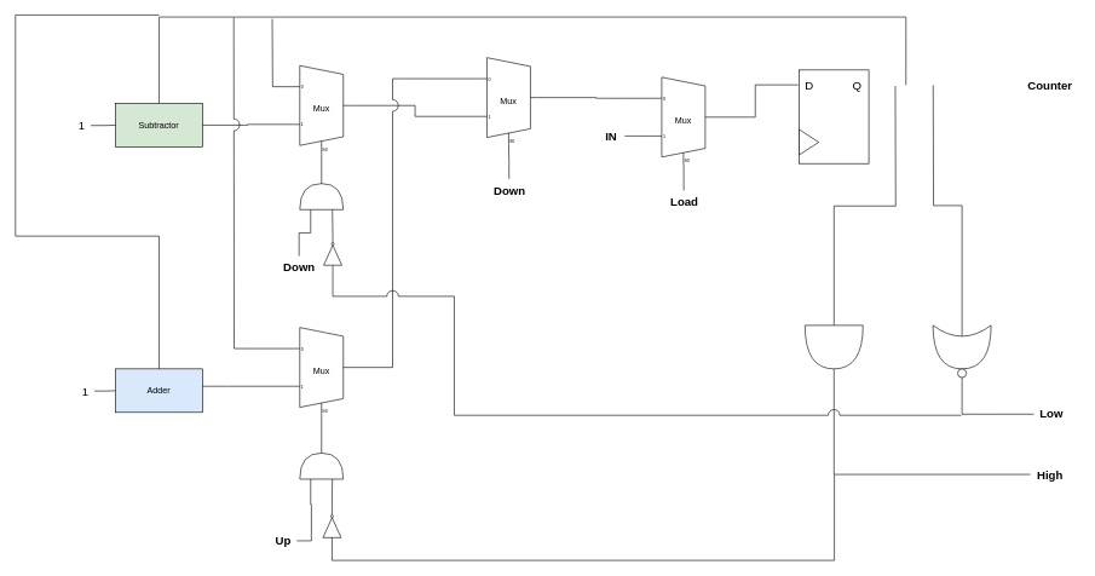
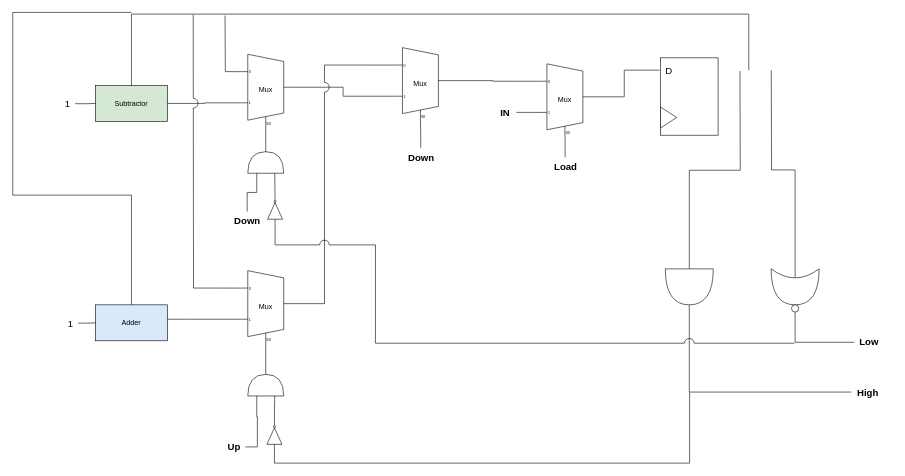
  <mxCell id="0" />
  <mxCell id="1" parent="0" />
  <mxCell id="2" value="" style="rounded=0;whiteSpace=wrap;html=1;" parent="1" vertex="1"><mxGeometry x="1100.5" y="96" width="96" height="129" as="geometry" /></mxCell>
  <mxCell id="3" value="" style="triangle;whiteSpace=wrap;html=1;" parent="1" vertex="1"><mxGeometry x="1100.5" y="178" width="27" height="35" as="geometry" /></mxCell>
  <mxCell id="4" value="D" style="text;html=1;align=center;verticalAlign=middle;resizable=0;points=[];autosize=1;strokeColor=none;fillColor=none;fontSize=16;" parent="1" vertex="1"><mxGeometry x="1099" y="101" width="30" height="31" as="geometry" /></mxCell>
- <mxCell id="5" value="Q" style="text;html=1;align=center;verticalAlign=middle;resizable=0;points=[];autosize=1;strokeColor=none;fillColor=none;fontSize=16;" parent="1" vertex="1"><mxGeometry x="1164.5" y="101" width="30" height="31" as="geometry" /></mxCell>
  <mxCell id="6" style="edgeStyle=orthogonalEdgeStyle;rounded=0;orthogonalLoop=1;jettySize=auto;html=1;exitX=1;exitY=0.5;exitDx=0;exitDy=-5;exitPerimeter=0;endArrow=none;endFill=0;" edge="1" parent="1" source="7" target="4"><mxGeometry relative="1" as="geometry" /></mxCell>
  <mxCell id="7" value="Mux" style="shadow=0;dashed=0;align=center;html=1;strokeWidth=1;shape=mxgraph.electrical.abstract.mux2;whiteSpace=wrap;" parent="1" vertex="1"><mxGeometry x="901" y="106" width="80" height="120" as="geometry" /></mxCell>
  <mxCell id="8" value="" style="edgeStyle=none;curved=1;rounded=0;orthogonalLoop=1;jettySize=auto;html=1;fontSize=12;startSize=8;endSize=8;endArrow=none;endFill=0;" parent="1" source="9" target="7" edge="1"><mxGeometry relative="1" as="geometry" /></mxCell>
  <mxCell id="9" value="&lt;font style=&quot;font-size: 16px;&quot;&gt;&lt;b&gt;Load&lt;/b&gt;&lt;/font&gt;" style="text;html=1;align=center;verticalAlign=middle;resizable=0;points=[];autosize=1;strokeColor=none;fillColor=none;fontSize=16;" parent="1" vertex="1"><mxGeometry x="913.5" y="262" width="56" height="31" as="geometry" /></mxCell>
  <mxCell id="10" value="&lt;font style=&quot;font-size: 16px;&quot;&gt;&lt;b&gt;IN&lt;/b&gt;&lt;/font&gt;" style="text;html=1;align=center;verticalAlign=middle;resizable=0;points=[];autosize=1;strokeColor=none;fillColor=none;fontSize=16;" parent="1" vertex="1"><mxGeometry x="824" y="171" width="34" height="31" as="geometry" /></mxCell>
  <mxCell id="11" style="edgeStyle=none;curved=1;rounded=0;orthogonalLoop=1;jettySize=auto;html=1;entryX=0;entryY=0.65;entryDx=0;entryDy=3;entryPerimeter=0;fontSize=12;startSize=8;endSize=8;endArrow=none;endFill=0;" parent="1" target="7" edge="1"><mxGeometry relative="1" as="geometry"><mxPoint x="860" y="187" as="sourcePoint" /></mxGeometry></mxCell>
  <mxCell id="12" value="Mux" style="shadow=0;dashed=0;align=center;html=1;strokeWidth=1;shape=mxgraph.electrical.abstract.mux2;whiteSpace=wrap;" parent="1" vertex="1"><mxGeometry x="402" y="451" width="80" height="120" as="geometry" /></mxCell>
- <mxCell id="13" value="&lt;b&gt;Counter&lt;/b&gt;" style="text;html=1;align=center;verticalAlign=middle;resizable=0;points=[];autosize=1;strokeColor=none;fillColor=none;fontSize=16;" parent="1" vertex="1"><mxGeometry x="1406.5" y="101" width="79" height="31" as="geometry" /></mxCell>
  <mxCell id="14" style="edgeStyle=orthogonalEdgeStyle;rounded=0;orthogonalLoop=1;jettySize=auto;html=1;exitX=0.5;exitY=0;exitDx=0;exitDy=0;endArrow=none;endFill=0;" edge="1" parent="1" source="15"><mxGeometry relative="1" as="geometry"><mxPoint x="1247.667" y="116.778" as="targetPoint" /><Array as="points"><mxPoint x="218" y="23" /><mxPoint x="1248" y="23" /></Array></mxGeometry></mxCell>
  <mxCell id="15" value="Subtractor" style="rounded=0;whiteSpace=wrap;html=1;fillColor=#d5e8d4;" parent="1" vertex="1"><mxGeometry x="158" y="142" width="120" height="60" as="geometry" /></mxCell>
  <mxCell id="16" style="edgeStyle=orthogonalEdgeStyle;rounded=0;orthogonalLoop=1;jettySize=auto;html=1;endArrow=none;endFill=0;" edge="1" parent="1" source="17"><mxGeometry relative="1" as="geometry"><mxPoint x="218" y="20.222" as="targetPoint" /><Array as="points"><mxPoint x="218" y="325" /><mxPoint x="20" y="325" /><mxPoint x="20" y="20" /></Array></mxGeometry></mxCell>
  <mxCell id="17" value="Adder" style="rounded=0;whiteSpace=wrap;html=1;fillColor=#dae8fc;" parent="1" vertex="1"><mxGeometry x="158" y="508" width="120" height="60" as="geometry" /></mxCell>
  <mxCell id="18" style="edgeStyle=orthogonalEdgeStyle;rounded=0;orthogonalLoop=1;jettySize=auto;html=1;entryX=0;entryY=0.65;entryDx=0;entryDy=3;entryPerimeter=0;endArrow=none;endFill=0;" edge="1" parent="1" source="17" target="12"><mxGeometry relative="1" as="geometry"><Array as="points"><mxPoint x="313" y="532" /><mxPoint x="313" y="532" /></Array></mxGeometry></mxCell>
  <mxCell id="19" style="edgeStyle=orthogonalEdgeStyle;rounded=0;orthogonalLoop=1;jettySize=auto;html=1;exitX=0;exitY=0.217;exitDx=0;exitDy=3;exitPerimeter=0;endArrow=none;endFill=0;" edge="1" parent="1" source="20"><mxGeometry relative="1" as="geometry"><mxPoint x="374.061" y="25.515" as="targetPoint" /></mxGeometry></mxCell>
  <mxCell id="20" value="Mux" style="shadow=0;dashed=0;align=center;html=1;strokeWidth=1;shape=mxgraph.electrical.abstract.mux2;whiteSpace=wrap;" vertex="1" parent="1"><mxGeometry x="402" y="90" width="80" height="120" as="geometry" /></mxCell>
  <mxCell id="21" style="edgeStyle=orthogonalEdgeStyle;rounded=0;orthogonalLoop=1;jettySize=auto;html=1;entryX=0;entryY=0.65;entryDx=0;entryDy=3;entryPerimeter=0;endArrow=none;endFill=0;" edge="1" parent="1" source="15" target="20"><mxGeometry relative="1" as="geometry" /></mxCell>
  <mxCell id="22" value="Mux" style="shadow=0;dashed=0;align=center;html=1;strokeWidth=1;shape=mxgraph.electrical.abstract.mux2;whiteSpace=wrap;" vertex="1" parent="1"><mxGeometry x="660" y="79" width="80" height="120" as="geometry" /></mxCell>
  <mxCell id="23" style="edgeStyle=orthogonalEdgeStyle;rounded=0;orthogonalLoop=1;jettySize=auto;html=1;exitX=1;exitY=0.5;exitDx=0;exitDy=-5;exitPerimeter=0;entryX=0;entryY=0.217;entryDx=0;entryDy=3;entryPerimeter=0;endArrow=none;endFill=0;" edge="1" parent="1" source="22" target="7"><mxGeometry relative="1" as="geometry" /></mxCell>
  <mxCell id="24" style="edgeStyle=orthogonalEdgeStyle;rounded=0;orthogonalLoop=1;jettySize=auto;html=1;exitX=1;exitY=0.5;exitDx=0;exitDy=-5;exitPerimeter=0;entryX=0;entryY=0.65;entryDx=0;entryDy=3;entryPerimeter=0;endArrow=none;endFill=0;jumpStyle=arc;" edge="1" parent="1" source="20" target="22"><mxGeometry relative="1" as="geometry" /></mxCell>
  <mxCell id="25" style="edgeStyle=orthogonalEdgeStyle;rounded=0;orthogonalLoop=1;jettySize=auto;html=1;exitX=1;exitY=0.5;exitDx=0;exitDy=-5;exitPerimeter=0;entryX=0;entryY=0.217;entryDx=0;entryDy=3;entryPerimeter=0;endArrow=none;endFill=0;jumpStyle=arc;jumpSize=16;" edge="1" parent="1" source="12" target="22"><mxGeometry relative="1" as="geometry"><Array as="points"><mxPoint x="540" y="506" /><mxPoint x="540" y="108" /></Array></mxGeometry></mxCell>
  <mxCell id="26" value="&lt;font style=&quot;font-size: 16px;&quot;&gt;&lt;b&gt;Down&lt;/b&gt;&lt;/font&gt;" style="text;html=1;align=center;verticalAlign=middle;resizable=0;points=[];autosize=1;strokeColor=none;fillColor=none;" vertex="1" parent="1"><mxGeometry x="669.5" y="246" width="62" height="31" as="geometry" /></mxCell>
  <mxCell id="27" value="" style="shape=or;whiteSpace=wrap;html=1;direction=north;" vertex="1" parent="1"><mxGeometry x="412" y="624" width="60" height="36" as="geometry" /></mxCell>
  <mxCell id="28" value="&lt;font style=&quot;font-size: 16px;&quot;&gt;&lt;b&gt;Up&lt;/b&gt;&lt;/font&gt;" style="text;html=1;align=center;verticalAlign=middle;resizable=0;points=[];autosize=1;strokeColor=none;fillColor=none;" vertex="1" parent="1"><mxGeometry x="369" y="729.5" width="39" height="31" as="geometry" /></mxCell>
  <mxCell id="29" style="edgeStyle=orthogonalEdgeStyle;rounded=0;orthogonalLoop=1;jettySize=auto;html=1;exitX=0;exitY=0.5;exitDx=0;exitDy=0;exitPerimeter=0;endArrow=none;endFill=0;" edge="1" parent="1" source="30"><mxGeometry relative="1" as="geometry"><mxPoint x="1149" y="654" as="targetPoint" /><mxPoint x="456" y="751.5" as="sourcePoint" /><Array as="points"><mxPoint x="457" y="772" /><mxPoint x="1149" y="772" /></Array></mxGeometry></mxCell>
  <mxCell id="30" value="" style="verticalLabelPosition=bottom;shadow=0;dashed=0;align=center;html=1;verticalAlign=top;shape=mxgraph.electrical.logic_gates.inverter_2;direction=north;" vertex="1" parent="1"><mxGeometry x="444" y="702.5" width="25" height="46" as="geometry" /></mxCell>
  <mxCell id="31" style="edgeStyle=orthogonalEdgeStyle;rounded=0;orthogonalLoop=1;jettySize=auto;html=1;entryX=0;entryY=0.25;entryDx=0;entryDy=0;entryPerimeter=0;endArrow=none;endFill=0;" edge="1" parent="1" source="28" target="27"><mxGeometry relative="1" as="geometry" /></mxCell>
  <mxCell id="32" style="edgeStyle=orthogonalEdgeStyle;rounded=0;orthogonalLoop=1;jettySize=auto;html=1;exitX=1;exitY=0.5;exitDx=0;exitDy=0;exitPerimeter=0;entryX=0;entryY=0.75;entryDx=0;entryDy=0;entryPerimeter=0;endArrow=none;endFill=0;" edge="1" parent="1" source="30" target="27"><mxGeometry relative="1" as="geometry" /></mxCell>
  <mxCell id="33" style="edgeStyle=orthogonalEdgeStyle;rounded=0;orthogonalLoop=1;jettySize=auto;html=1;entryX=0.375;entryY=1;entryDx=10;entryDy=0;entryPerimeter=0;endArrow=none;endFill=0;" edge="1" parent="1" source="27" target="12"><mxGeometry relative="1" as="geometry" /></mxCell>
  <mxCell id="34" value="" style="shape=or;whiteSpace=wrap;html=1;direction=north;" vertex="1" parent="1"><mxGeometry x="412" y="252.5" width="60" height="36" as="geometry" /></mxCell>
  <mxCell id="35" value="&lt;font style=&quot;font-size: 16px;&quot;&gt;&lt;b&gt;Down&lt;/b&gt;&lt;/font&gt;" style="text;html=1;align=center;verticalAlign=middle;resizable=0;points=[];autosize=1;strokeColor=none;fillColor=none;" vertex="1" parent="1"><mxGeometry x="380" y="352.5" width="62" height="31" as="geometry" /></mxCell>
  <mxCell id="36" value="" style="verticalLabelPosition=bottom;shadow=0;dashed=0;align=center;html=1;verticalAlign=top;shape=mxgraph.electrical.logic_gates.inverter_2;direction=north;" vertex="1" parent="1"><mxGeometry x="445" y="327" width="25" height="46" as="geometry" /></mxCell>
  <mxCell id="37" style="edgeStyle=orthogonalEdgeStyle;rounded=0;orthogonalLoop=1;jettySize=auto;html=1;exitX=1;exitY=0.5;exitDx=0;exitDy=0;exitPerimeter=0;entryX=0;entryY=0.75;entryDx=0;entryDy=0;entryPerimeter=0;endArrow=none;endFill=0;" edge="1" parent="1" source="36" target="34"><mxGeometry relative="1" as="geometry" /></mxCell>
  <mxCell id="38" style="edgeStyle=orthogonalEdgeStyle;rounded=0;orthogonalLoop=1;jettySize=auto;html=1;entryX=0.375;entryY=1;entryDx=10;entryDy=0;entryPerimeter=0;endArrow=none;endFill=0;" edge="1" parent="1" source="34" target="20"><mxGeometry relative="1" as="geometry" /></mxCell>
  <mxCell id="39" style="edgeStyle=orthogonalEdgeStyle;rounded=0;orthogonalLoop=1;jettySize=auto;html=1;entryX=0;entryY=0.25;entryDx=0;entryDy=0;entryPerimeter=0;endArrow=none;endFill=0;" edge="1" parent="1" source="35" target="34"><mxGeometry relative="1" as="geometry" /></mxCell>
  <mxCell id="40" style="edgeStyle=orthogonalEdgeStyle;rounded=0;orthogonalLoop=1;jettySize=auto;html=1;entryX=0.375;entryY=1;entryDx=10;entryDy=0;entryPerimeter=0;endArrow=none;endFill=0;" edge="1" parent="1" source="26" target="22"><mxGeometry relative="1" as="geometry" /></mxCell>
  <mxCell id="41" value="" style="edgeStyle=orthogonalEdgeStyle;rounded=0;orthogonalLoop=1;jettySize=auto;html=1;endArrow=none;endFill=0;" edge="1" parent="1" source="42" target="15"><mxGeometry relative="1" as="geometry" /></mxCell>
  <mxCell id="42" value="&lt;font style=&quot;font-size: 16px;&quot;&gt;1&lt;/font&gt;" style="text;html=1;align=center;verticalAlign=middle;resizable=0;points=[];autosize=1;strokeColor=none;fillColor=none;" vertex="1" parent="1"><mxGeometry x="97" y="157" width="27" height="31" as="geometry" /></mxCell>
  <mxCell id="43" value="" style="edgeStyle=orthogonalEdgeStyle;rounded=0;orthogonalLoop=1;jettySize=auto;html=1;endArrow=none;endFill=0;" edge="1" parent="1" source="44" target="17"><mxGeometry relative="1" as="geometry" /></mxCell>
  <mxCell id="44" value="&lt;font style=&quot;font-size: 16px;&quot;&gt;1&lt;/font&gt;" style="text;html=1;align=center;verticalAlign=middle;resizable=0;points=[];autosize=1;strokeColor=none;fillColor=none;" vertex="1" parent="1"><mxGeometry x="102" y="523" width="27" height="31" as="geometry" /></mxCell>
  <mxCell id="45" style="edgeStyle=orthogonalEdgeStyle;rounded=0;orthogonalLoop=1;jettySize=auto;html=1;exitX=0;exitY=0.5;exitDx=0;exitDy=0;exitPerimeter=0;endArrow=none;endFill=0;" edge="1" parent="1" source="46"><mxGeometry relative="1" as="geometry"><mxPoint x="1233" y="118" as="targetPoint" /></mxGeometry></mxCell>
  <mxCell id="46" value="" style="shape=or;whiteSpace=wrap;html=1;direction=south;" vertex="1" parent="1"><mxGeometry x="1108.5" y="448" width="80" height="60" as="geometry" /></mxCell>
  <mxCell id="47" value="&lt;font style=&quot;font-size: 16px;&quot;&gt;&lt;b&gt;High&lt;/b&gt;&lt;/font&gt;" style="text;html=1;align=center;verticalAlign=middle;resizable=0;points=[];autosize=1;strokeColor=none;fillColor=none;" vertex="1" parent="1"><mxGeometry x="1419" y="638" width="54" height="31" as="geometry" /></mxCell>
  <mxCell id="48" style="edgeStyle=orthogonalEdgeStyle;rounded=0;orthogonalLoop=1;jettySize=auto;html=1;entryX=1;entryY=0.5;entryDx=0;entryDy=0;entryPerimeter=0;endArrow=none;endFill=0;" edge="1" parent="1" source="47" target="46"><mxGeometry relative="1" as="geometry" /></mxCell>
  <mxCell id="49" style="edgeStyle=orthogonalEdgeStyle;rounded=0;orthogonalLoop=1;jettySize=auto;html=1;endArrow=none;endFill=0;exitX=0.25;exitY=0.5;exitDx=0;exitDy=0;exitPerimeter=0;" edge="1" parent="1" source="50"><mxGeometry relative="1" as="geometry"><mxPoint x="1285.196" y="116.843" as="targetPoint" /></mxGeometry></mxCell>
  <mxCell id="50" value="" style="shape=xor;whiteSpace=wrap;html=1;direction=south;" vertex="1" parent="1"><mxGeometry x="1285" y="448" width="80" height="60" as="geometry" /></mxCell>
  <mxCell id="51" style="edgeStyle=orthogonalEdgeStyle;rounded=0;orthogonalLoop=1;jettySize=auto;html=1;entryX=0.018;entryY=0.531;entryDx=0;entryDy=0;entryPerimeter=0;endArrow=none;endFill=0;exitX=0.5;exitY=1;exitDx=0;exitDy=0;" edge="1" parent="1" source="52" target="53"><mxGeometry relative="1" as="geometry" /></mxCell>
  <mxCell id="52" value="" style="ellipse;whiteSpace=wrap;html=1;aspect=fixed;" vertex="1" parent="1"><mxGeometry x="1319" y="508" width="12" height="12" as="geometry" /></mxCell>
  <mxCell id="53" value="&lt;font style=&quot;font-size: 16px;&quot;&gt;&lt;b&gt;Low&lt;/b&gt;&lt;/font&gt;" style="text;html=1;align=center;verticalAlign=middle;resizable=0;points=[];autosize=1;strokeColor=none;fillColor=none;" vertex="1" parent="1"><mxGeometry x="1423" y="554" width="50" height="31" as="geometry" /></mxCell>
  <mxCell id="54" style="edgeStyle=orthogonalEdgeStyle;rounded=0;orthogonalLoop=1;jettySize=auto;html=1;exitX=0;exitY=0.5;exitDx=0;exitDy=0;exitPerimeter=0;endArrow=none;endFill=0;jumpStyle=arc;jumpSize=16;" edge="1" parent="1" source="36"><mxGeometry relative="1" as="geometry"><mxPoint x="1324" y="572" as="targetPoint" /><Array as="points"><mxPoint x="458" y="408" /><mxPoint x="625" y="408" /><mxPoint x="625" y="572" /></Array></mxGeometry></mxCell>
  <mxCell id="55" style="edgeStyle=orthogonalEdgeStyle;rounded=0;orthogonalLoop=1;jettySize=auto;html=1;exitX=0;exitY=0.217;exitDx=0;exitDy=3;exitPerimeter=0;endArrow=none;endFill=0;jumpStyle=arc;jumpSize=16;" edge="1" parent="1" source="12"><mxGeometry relative="1" as="geometry"><mxPoint x="321" y="24" as="targetPoint" /></mxGeometry></mxCell>
